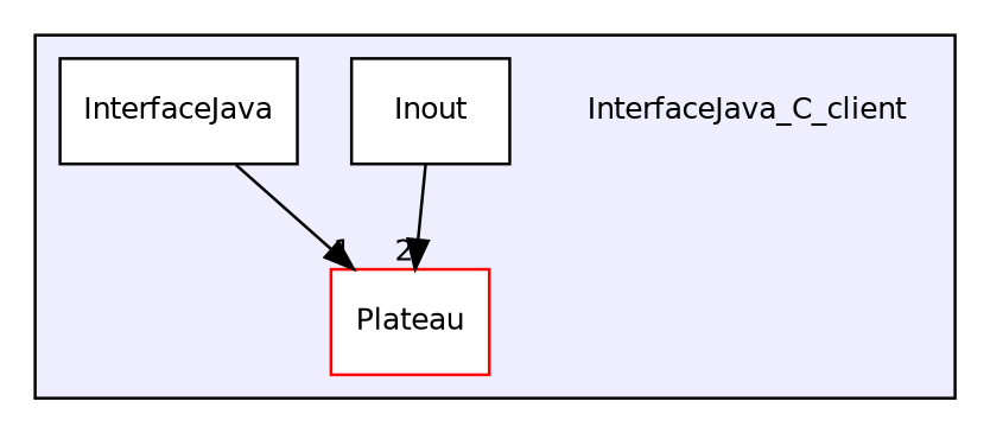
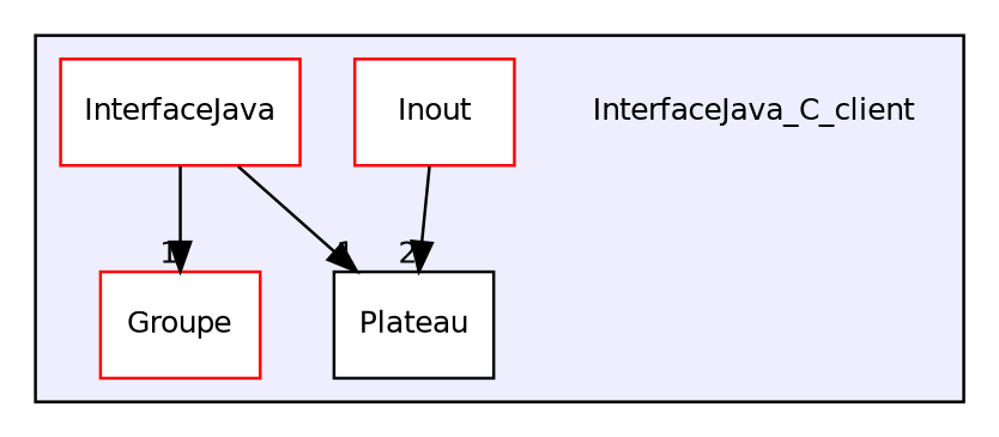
  digraph {
    compound=true
    node [fontname=Helvetica fontsize=10 shape=box color=red fillcolor=white style=filled]
    edge [headlabel=1 labeldistance=1.5 labelfontname=Helvetica labelfontsize=10]
    n1 [label=InterfaceJava_C_client shape=plaintext color="" fillcolor="" style=""]
-   n3 [color=black label=Inout]
-   n4 [color=black label=InterfaceJava]
-   n5 [label=Plateau]
+   n2 [label=Groupe]
+   n3 [label=Inout]
+   n4 [label=InterfaceJava]
+   n5 [color=black label=Plateau]
    subgraph cluster_1 {
      bgcolor="#eeeeff"
      pencolor=black
      n1
+     n2
      n3
      n4
      n5
    }
    n3 -> n5 [headlabel=2]
+   n4 -> n2
    n4 -> n5
  }
